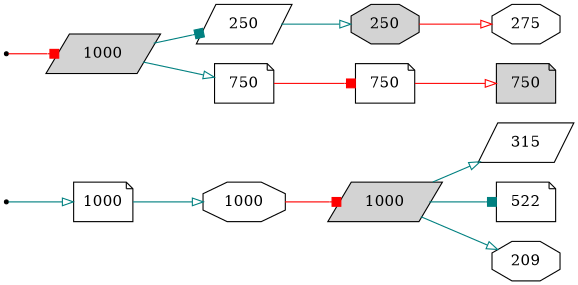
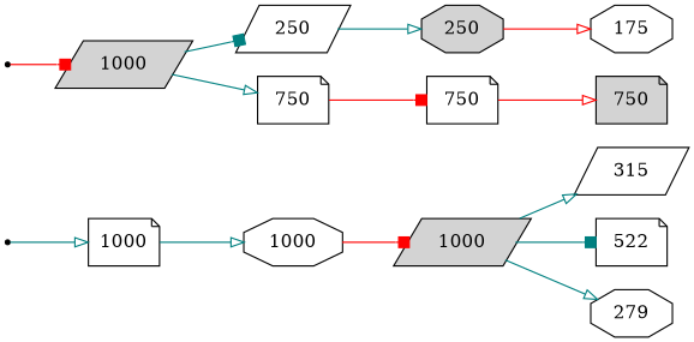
  digraph {
    rankdir=LR
    node [shape=note]
    edge [arrowhead=onormal color=teal]
    0 [shape=point]
    n2 [label=1000]
    n3 [label=1000 shape=octagon]
    1 [shape=point]
    n5 [label=1000 shape=parallelogram style=filled]
    n6 [label=250 shape=parallelogram]
    n7 [label=750]
    n8 [label=1000 shape=parallelogram style=filled]
    n9 [label=250 shape=octagon style=filled]
    n10 [label=750]
-   n11 [label=275 shape=octagon]
+   n11 [label=175 shape=octagon]
    n12 [label=750 style=filled]
    n13 [label=315 shape=parallelogram]
    n14 [label=522]
-   n15 [label=209 shape=octagon]
+   n15 [label=279 shape=octagon]
    0 -> n2
    n2 -> n3
    n3 -> n8 [arrowhead=box color=red]
    1 -> n5 [arrowhead=box color=red]
    n5 -> n6 [arrowhead=box]
    n5 -> n7
    n6 -> n9
    n7 -> n10 [arrowhead=box color=red]
    n8 -> n13
    n8 -> n14 [arrowhead=box]
    n8 -> n15
    n9 -> n11 [color=red]
    n10 -> n12 [color=red]
  }
